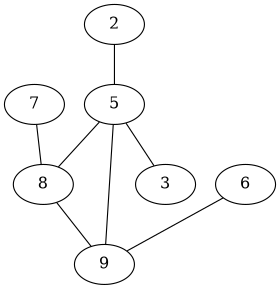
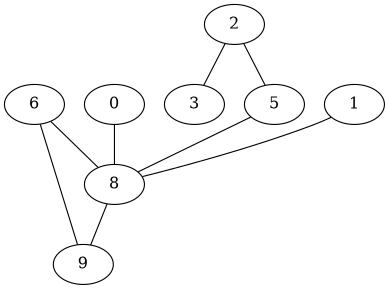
  graph {
    8
    9
+   0
    2
    3
    5
    6
-   7
+   7 [label=1]
    8 -- 9
-   5 -- 3
+   0 -- 8
+   2 -- 3
    2 -- 5
    5 -- 8
-   5 -- 9
+   6 -- 8
    6 -- 9
    7 -- 8
  }
